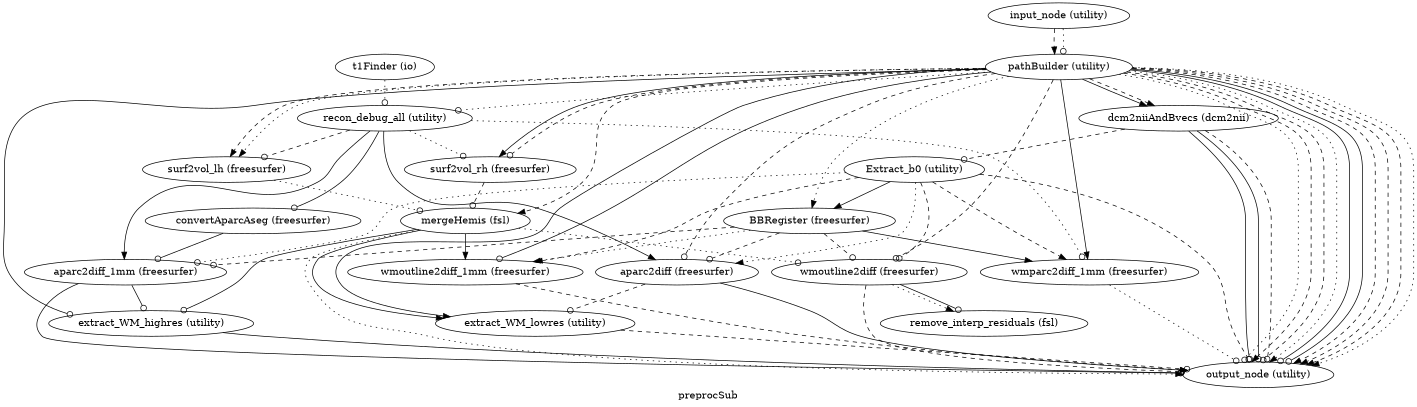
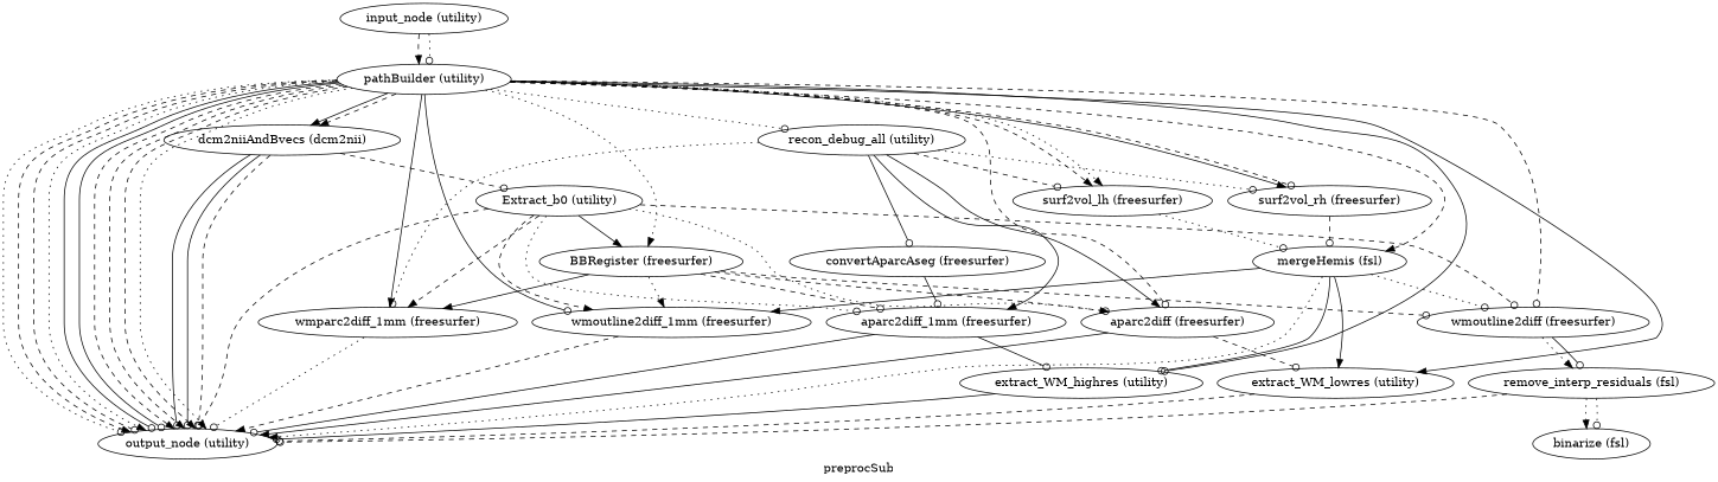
  digraph {
    label=preprocSub
    edge [arrowhead=odot style=dashed]
    n1 [label="input_node (utility)"]
    n2 [label="pathBuilder (utility)"]
    n3 [label="recon_debug_all (utility)"]
    n4 [label="surf2vol_rh (freesurfer)"]
    n5 [label="surf2vol_lh (freesurfer)"]
    n6 [label="mergeHemis (fsl)"]
    n7 [label="dcm2niiAndBvecs (dcm2nii)"]
    n8 [label="BBRegister (freesurfer)"]
    n9 [label="wmparc2diff_1mm (freesurfer)"]
    n10 [label="wmoutline2diff (freesurfer)"]
    n11 [label="wmoutline2diff_1mm (freesurfer)"]
    n12 [label="extract_WM_highres (utility)"]
    n13 [label="aparc2diff (freesurfer)"]
    n14 [label="extract_WM_lowres (utility)"]
    n15 [label="output_node (utility)"]
-   n16 [label="t1Finder (io)"]
    n17 [label="aparc2diff_1mm (freesurfer)"]
    n18 [label="convertAparcAseg (freesurfer)"]
    n19 [label="Extract_b0 (utility)"]
    n20 [label="remove_interp_residuals (fsl)"]
+   n21 [label="binarize (fsl)"]
    n1 -> n2 [arrowhead=normal]
    n1 -> n2 [style=dotted]
    n2 -> n3 [style=dotted]
    n2 -> n4 [arrowhead=normal style=solid]
    n2 -> n4
    n2 -> n5 [arrowhead=normal]
    n2 -> n5 [arrowhead=normal style=dotted]
    n2 -> n6 [arrowhead=normal]
    n2 -> n7 [arrowhead=normal style=solid]
    n2 -> n7 [arrowhead=normal]
    n2 -> n8 [arrowhead=normal style=dotted]
    n2 -> n9 [arrowhead=normal style=solid]
    n2 -> n10
    n2 -> n11 [style=solid]
    n2 -> n12 [style=solid]
    n2 -> n13
    n2 -> n14 [arrowhead=normal style=solid]
    n2 -> n15 [style=dotted]
    n2 -> n15 [arrowhead=normal]
    n2 -> n15
    n2 -> n15 [arrowhead=normal style=dotted]
    n2 -> n15 [style=solid]
    n2 -> n15 [style=solid]
    n2 -> n15 [arrowhead=normal]
    n2 -> n15 [arrowhead=normal]
    n2 -> n15 [arrowhead=normal]
    n2 -> n15 [arrowhead=normal style=dotted]
    n3 -> n4 [style=dotted]
    n3 -> n5
    n3 -> n9 [style=dotted]
    n3 -> n13 [arrowhead=normal style=solid]
    n3 -> n17 [arrowhead=normal style=solid]
    n3 -> n18 [style=solid]
    n4 -> n6
    n5 -> n6 [style=dotted]
    n6 -> n10 [style=dotted]
    n6 -> n11 [arrowhead=normal style=solid]
    n6 -> n12 [style=solid]
    n6 -> n14 [arrowhead=normal style=solid]
    n6 -> n15 [arrowhead=normal style=dotted]
    n7 -> n15 [style=solid]
    n7 -> n15 [style=solid]
    n7 -> n15
    n7 -> n19
    n8 -> n9 [arrowhead=normal style=solid]
    n8 -> n10
    n8 -> n11 [arrowhead=normal style=dotted]
    n8 -> n13
    n8 -> n17
    n9 -> n15 [style=dotted]
-   n10 -> n15
+   n20 -> n15
    n10 -> n20 [arrowhead=normal style=dotted]
    n10 -> n20 [style=solid]
    n11 -> n15 [arrowhead=normal]
    n12 -> n15 [style=solid]
    n13 -> n14
    n13 -> n15 [arrowhead=normal style=solid]
    n14 -> n15
-   n16 -> n3 [style=dotted]
    n17 -> n12 [style=solid]
    n17 -> n15 [style=solid]
    n18 -> n17 [style=solid]
    n19 -> n8 [arrowhead=normal style=solid]
    n19 -> n9 [arrowhead=normal]
    n19 -> n10
    n19 -> n11 [arrowhead=normal]
    n19 -> n13 [arrowhead=normal style=dotted]
    n19 -> n15
    n19 -> n17 [style=dotted]
+   n20 -> n21 [arrowhead=normal style=dotted]
+   n20 -> n21 [style=dotted]
  }
